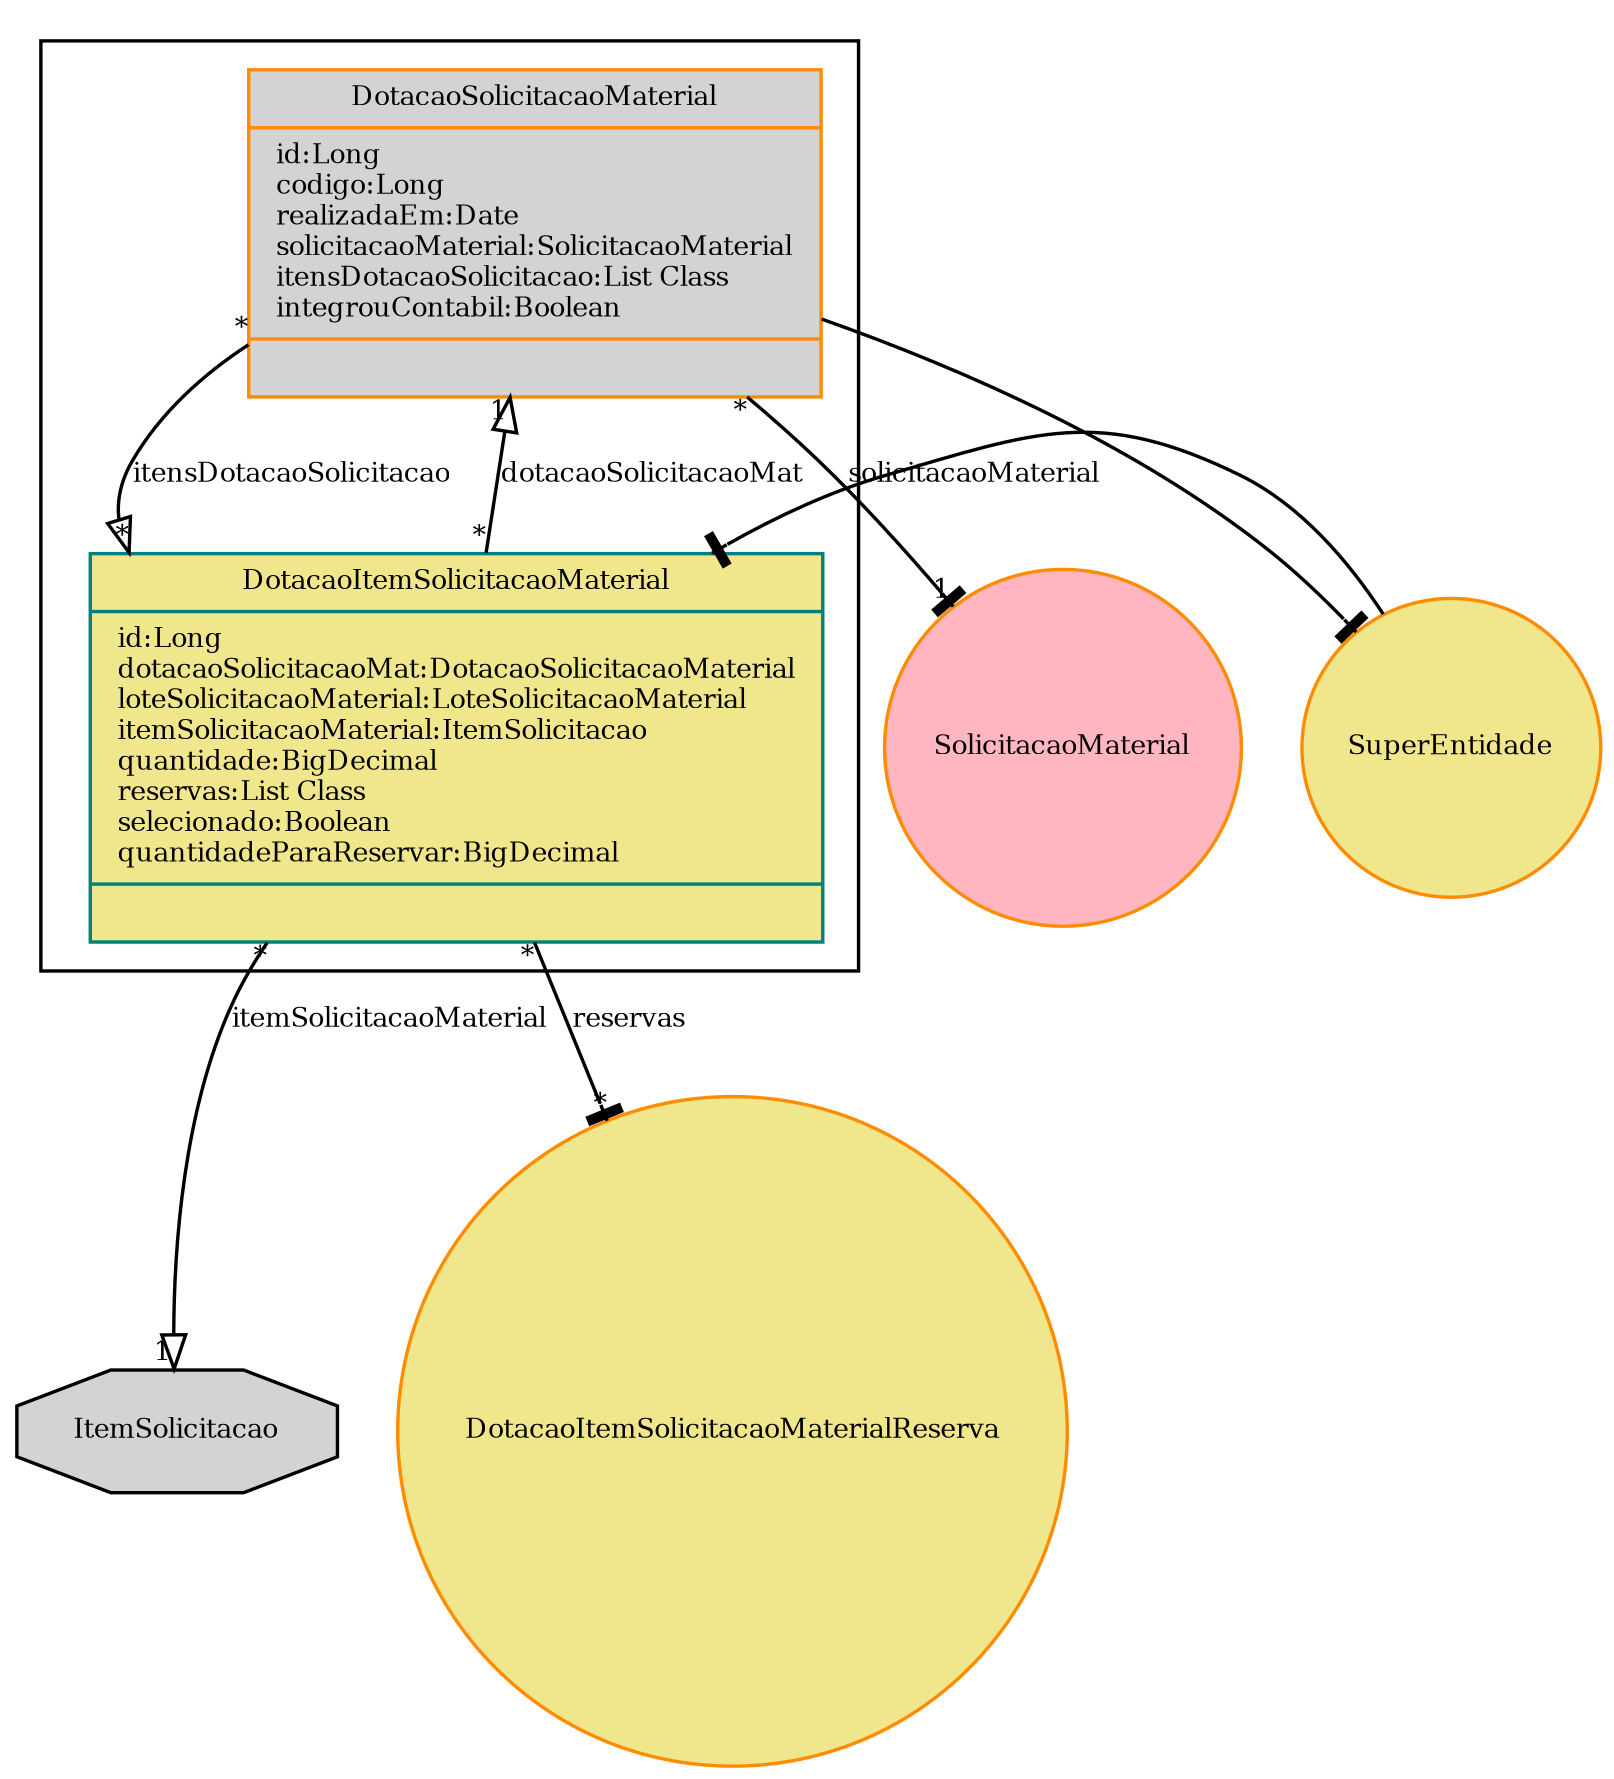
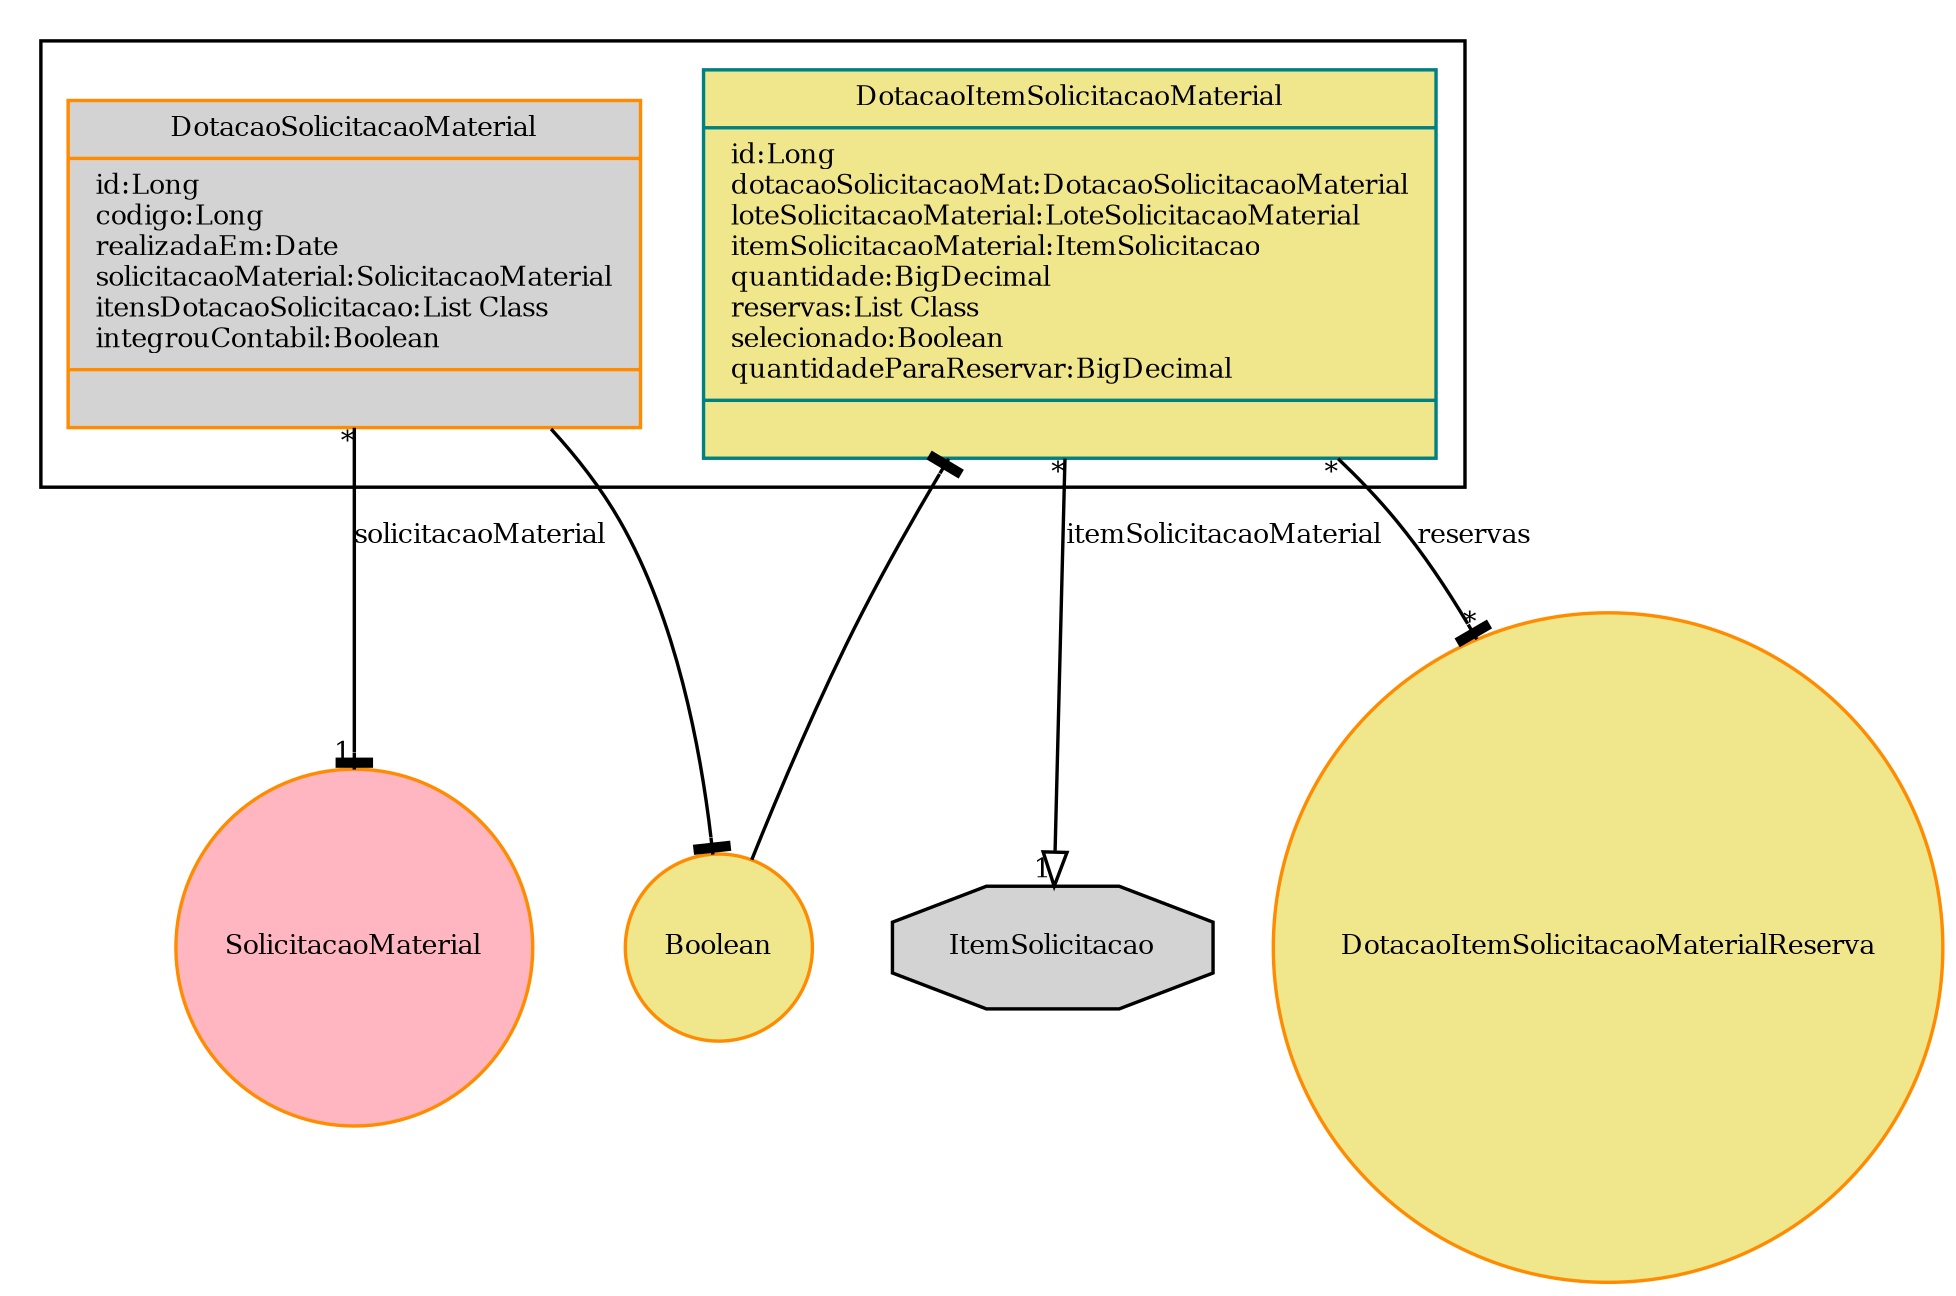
  digraph {
    fontname="Times-Roman"
    fontsize=8
    node [color=darkorange fillcolor=khaki fontname="Times-Roman" fontsize=8 shape=circle style=filled]
    edge [arrowhead=tee fontname="Times-Roman" fontsize=8 headlabel=1 taillabel="*"]
    n1 [fillcolor=lightgrey label="{DotacaoSolicitacaoMaterial|id:Long\lcodigo:Long\lrealizadaEm:Date\lsolicitacaoMaterial:SolicitacaoMaterial\litensDotacaoSolicitacao:List Class\lintegrouContabil:Boolean\l|\l}" shape=record]
    n2 [color=teal label="{DotacaoItemSolicitacaoMaterial|id:Long\ldotacaoSolicitacaoMat:DotacaoSolicitacaoMaterial\lloteSolicitacaoMaterial:LoteSolicitacaoMaterial\litemSolicitacaoMaterial:ItemSolicitacao\lquantidade:BigDecimal\lreservas:List Class\lselecionado:Boolean\lquantidadeParaReservar:BigDecimal\l|\l}" shape=record]
    SolicitacaoMaterial [fillcolor=lightpink]
-   SuperEntidade
+   SuperEntidade [label=Boolean]
    ItemSolicitacao [color=black fillcolor=lightgrey shape=octagon]
    DotacaoItemSolicitacaoMaterialReserva
    subgraph cluster_1 {
      n1
      n2
    }
-   n1 -> n2 [arrowhead=onormal headlabel="*" label=itensDotacaoSolicitacao]
    n1 -> SolicitacaoMaterial [label=solicitacaoMaterial]
    n1 -> SuperEntidade [headlabel="" taillabel=""]
-   n2 -> n1 [arrowhead=onormal label=dotacaoSolicitacaoMat]
    n2 -> ItemSolicitacao [arrowhead=onormal label=itemSolicitacaoMaterial]
    n2 -> DotacaoItemSolicitacaoMaterialReserva [headlabel="*" label=reservas]
    SuperEntidade -> n2 [headlabel="" taillabel=""]
  }
